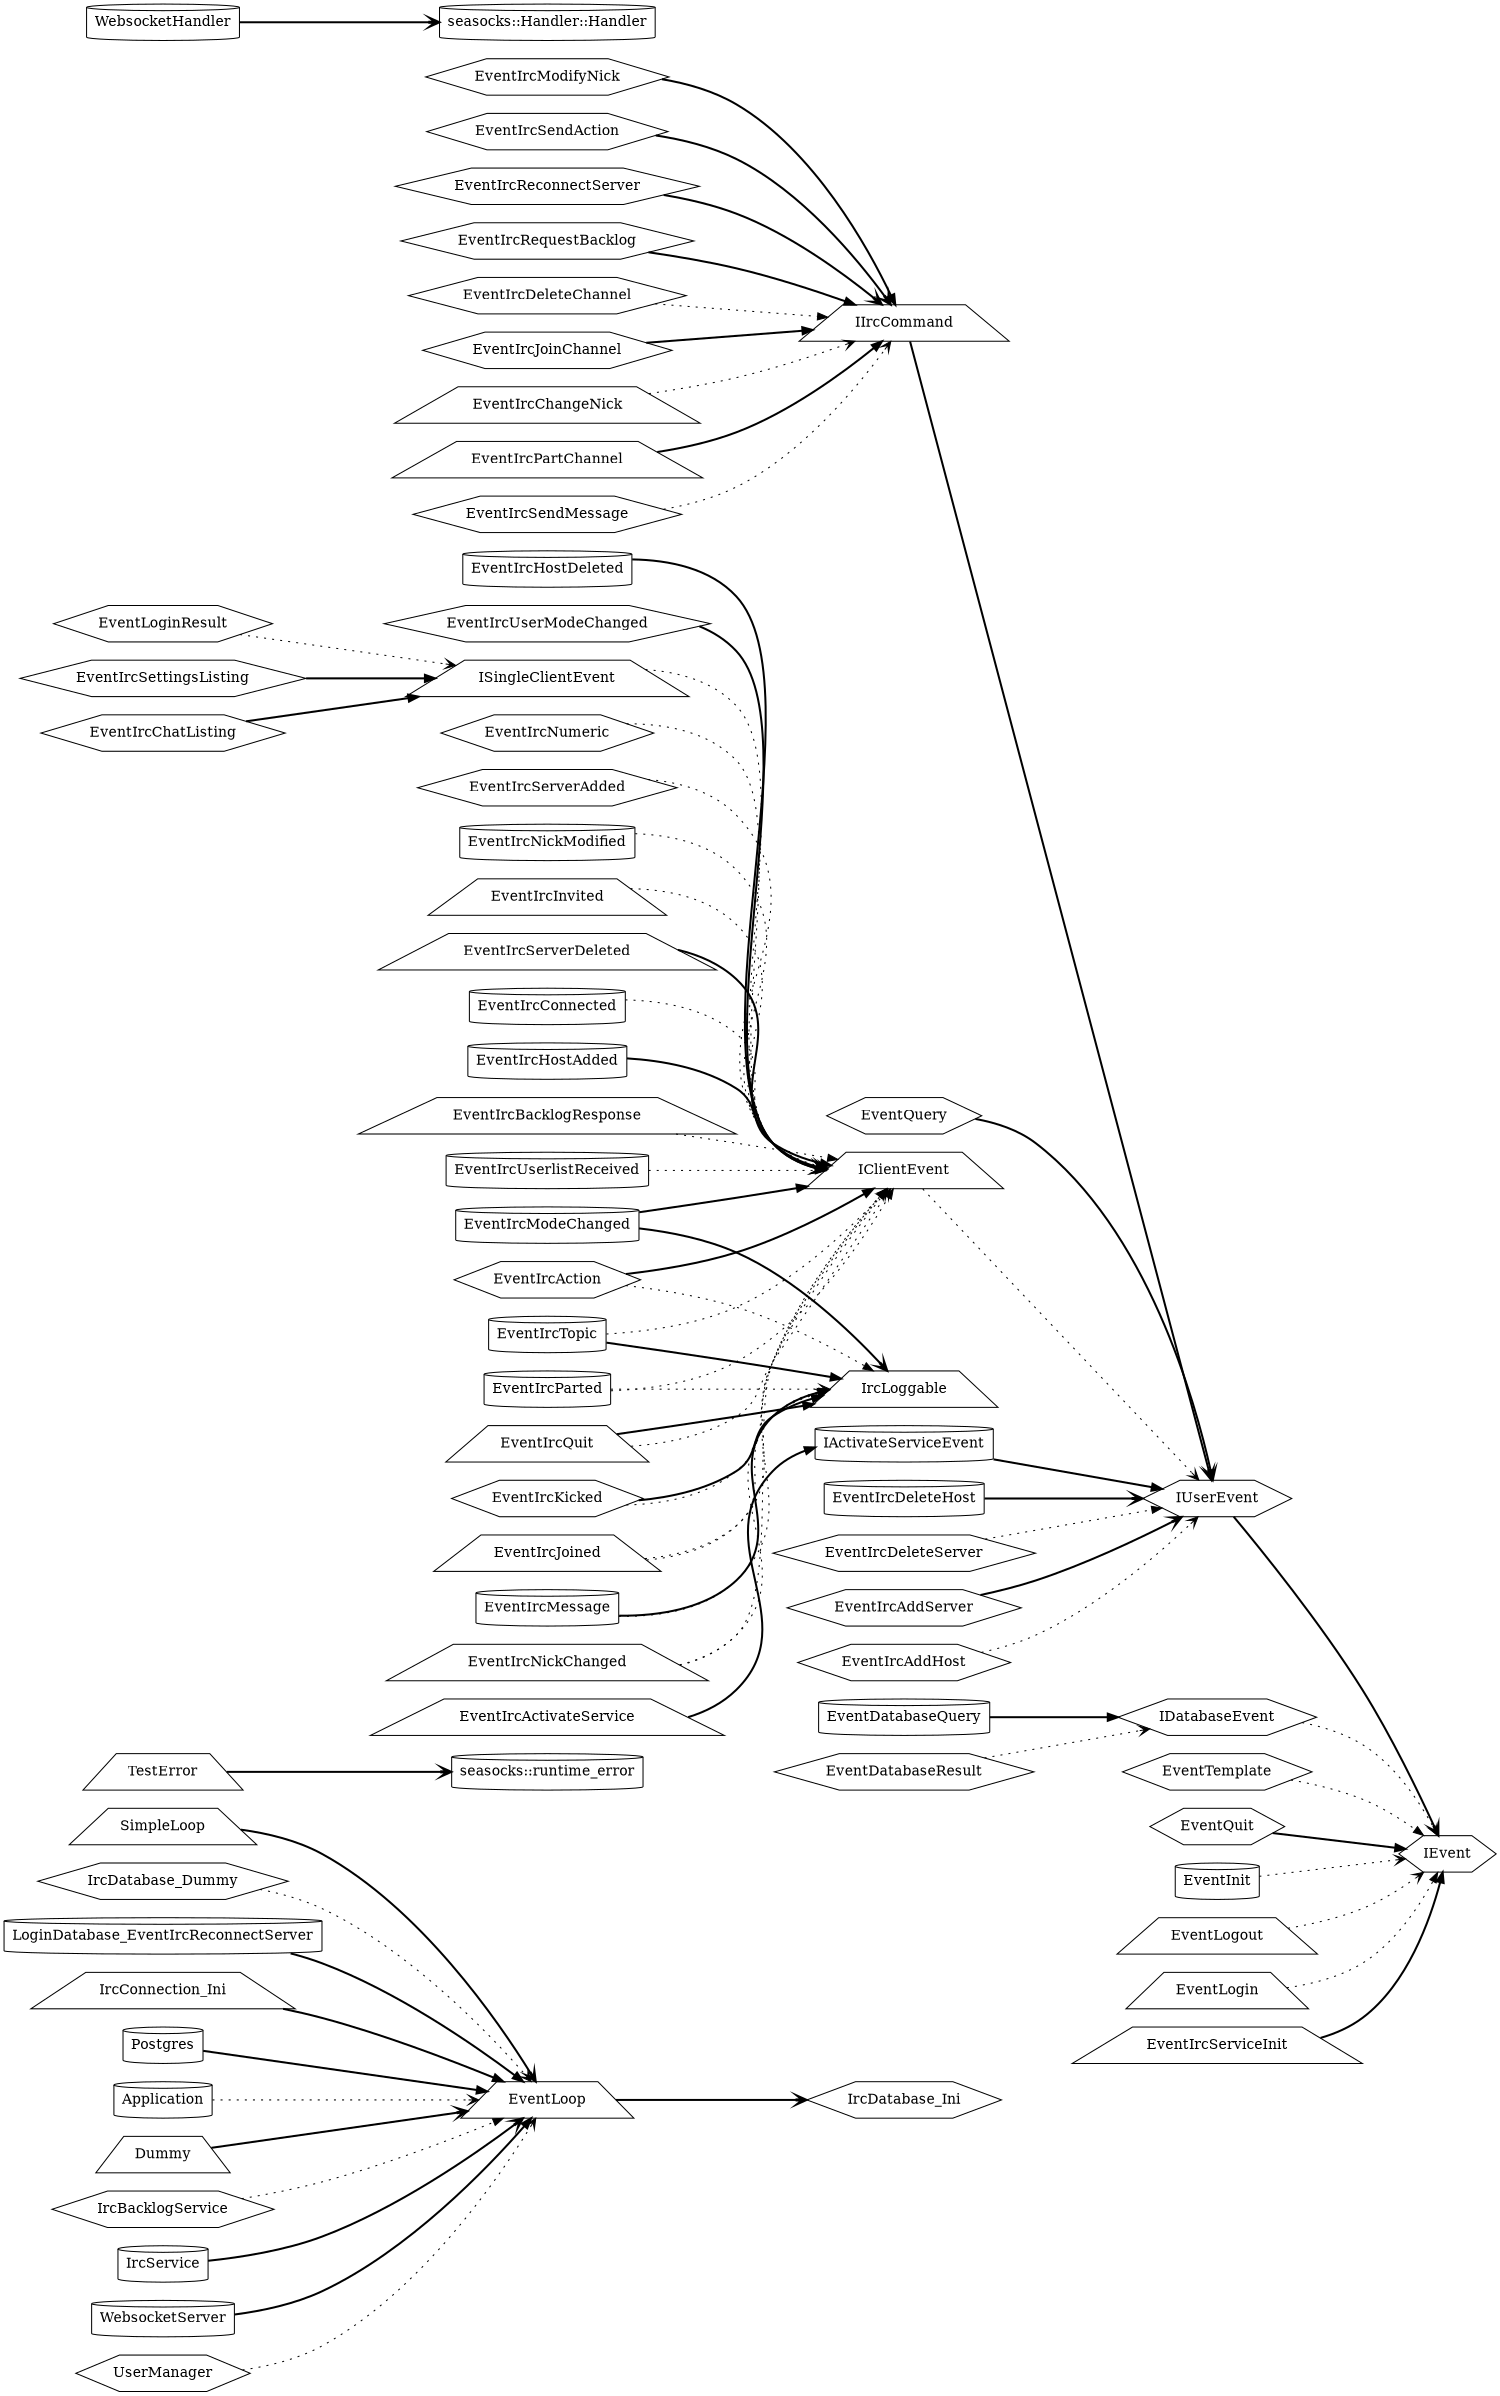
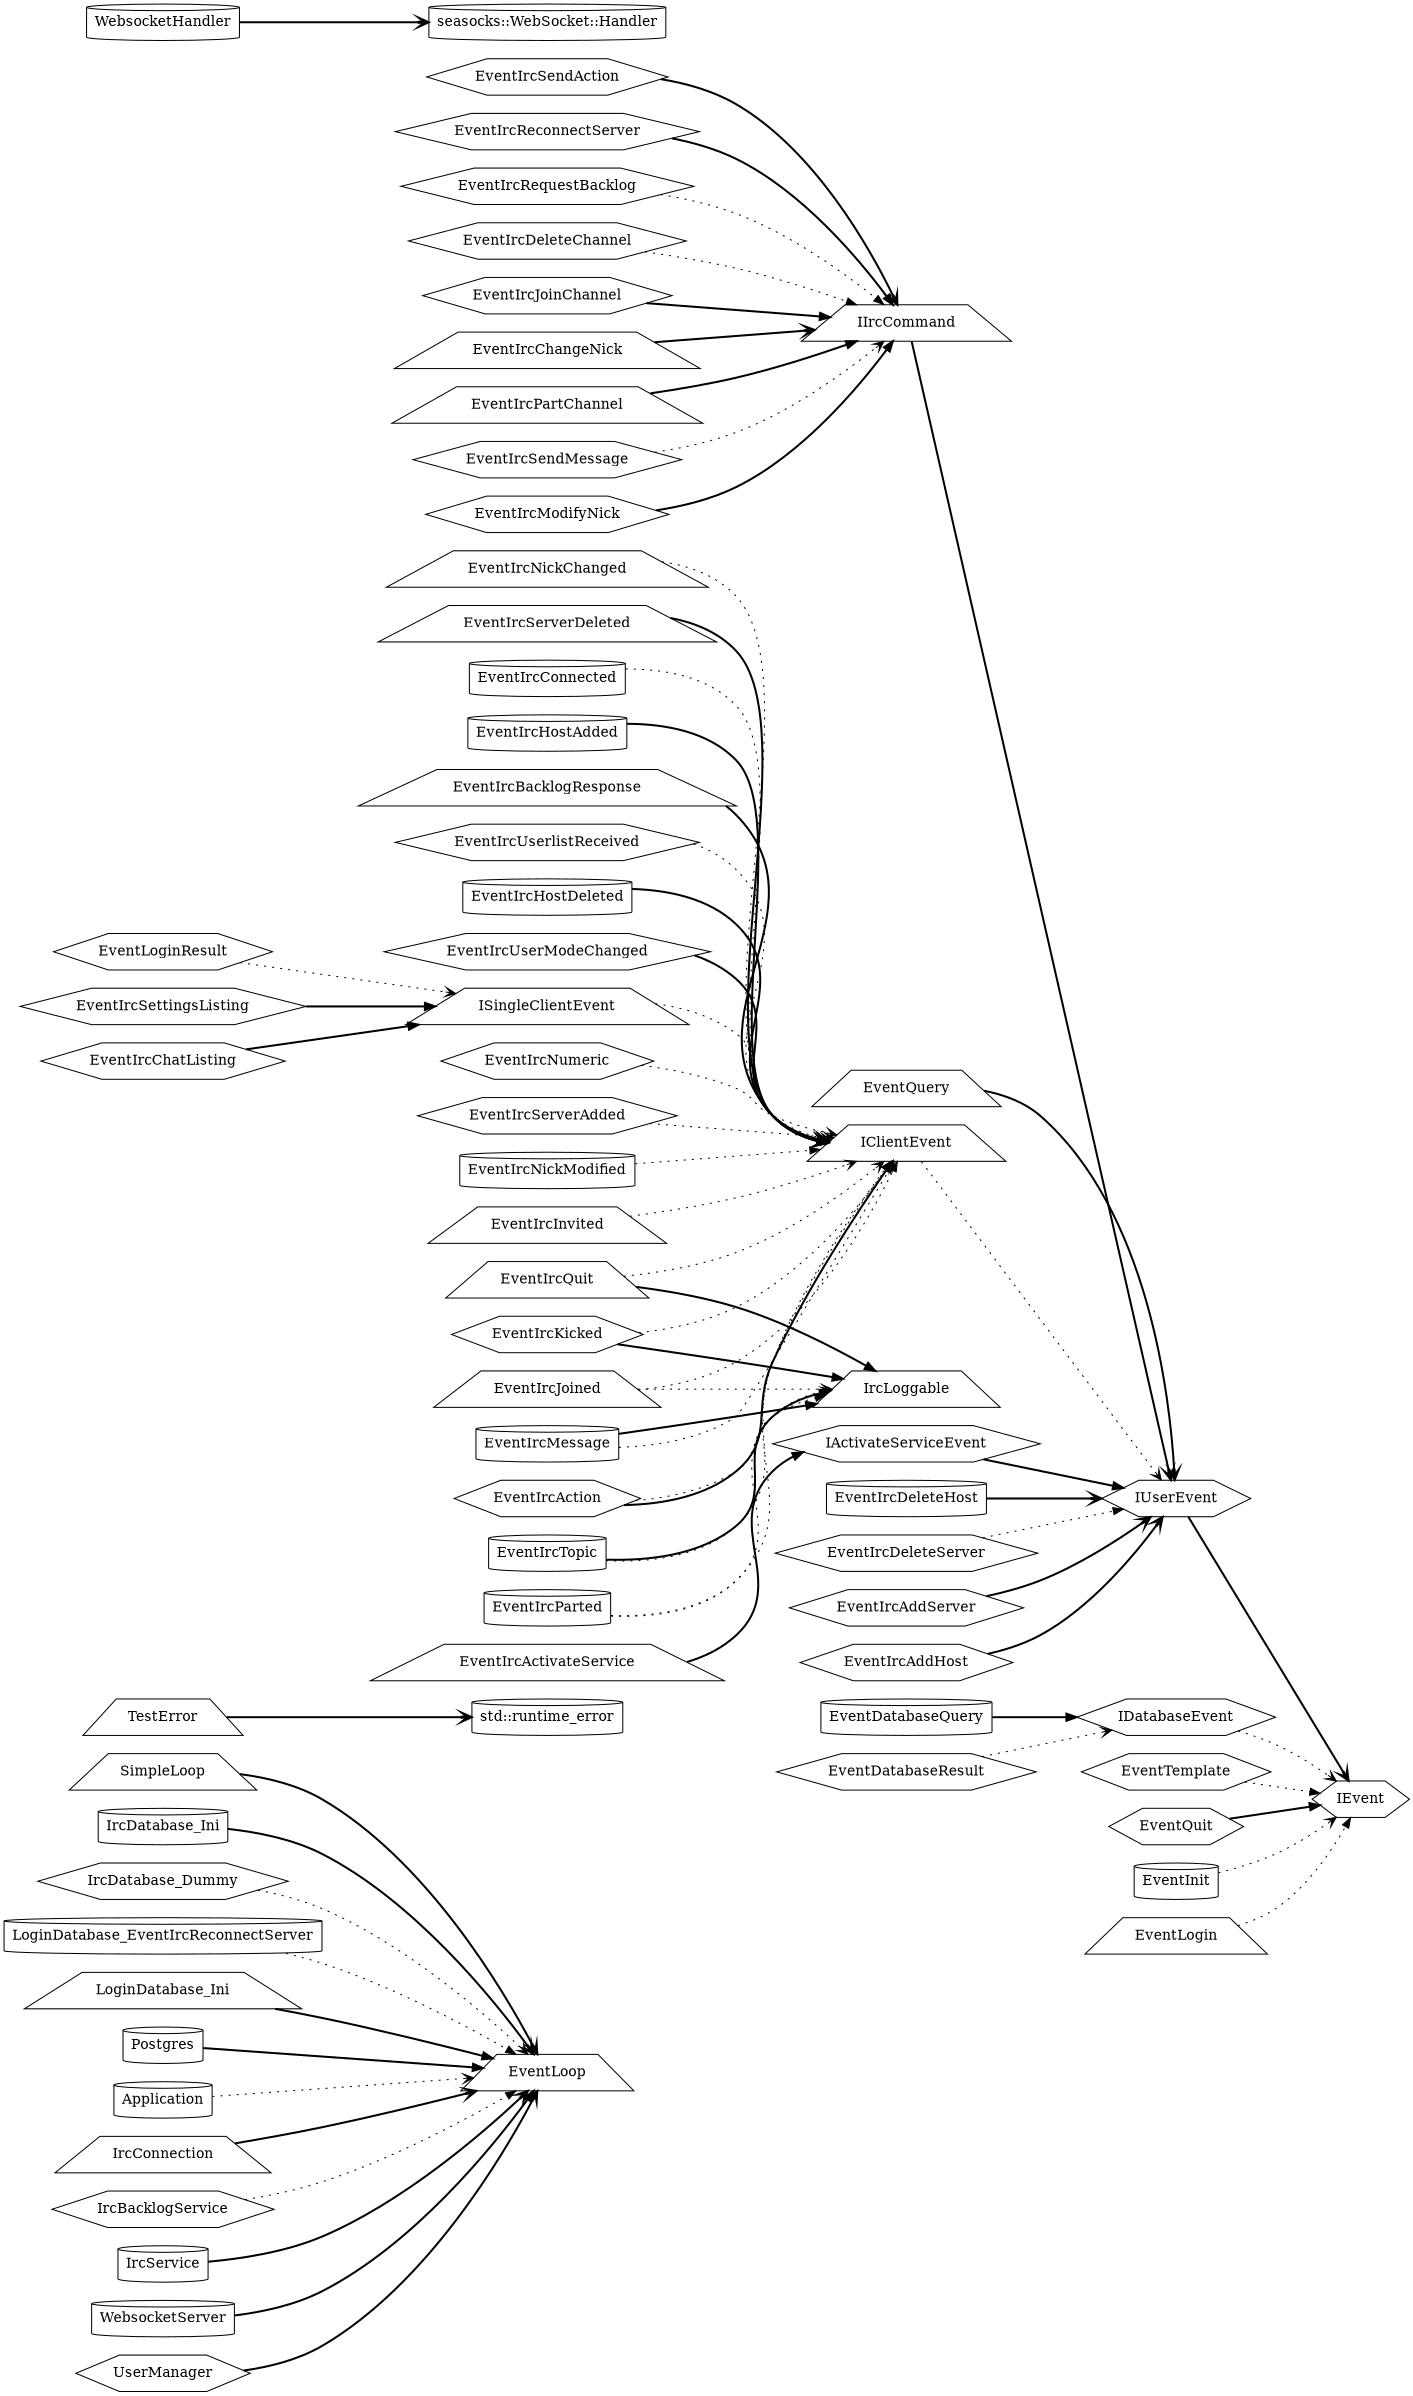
  digraph {
    rankdir=LR
    node [shape=hexagon]
    edge [arrowhead=vee style=bold]
    SimpleLoop [shape=trapezium]
    EventLoop [shape=trapezium]
    TestError [shape=trapezium]
-   "std::runtime_error" [shape=cylinder label="seasocks::runtime_error"]
-   IrcDatabase_Ini
+   "std::runtime_error" [shape=cylinder]
+   IrcDatabase_Ini [shape=cylinder]
    IrcDatabase_Dummy
    n7 [label=LoginDatabase_EventIrcReconnectServer shape=cylinder]
-   LoginDatabase_Ini [shape=trapezium label=IrcConnection_Ini]
+   LoginDatabase_Ini [shape=trapezium]
    Postgres [shape=cylinder]
    Application [shape=cylinder]
-   EventQuery
+   EventQuery [shape=trapezium]
    IUserEvent
    IEvent
    IDatabaseEvent
    EventTemplate
    EventQuit
    IClientEvent [shape=trapezium]
-   IActivateServiceEvent [shape=cylinder]
+   IActivateServiceEvent
    EventDatabaseResult
    ISingleClientEvent [shape=trapezium]
    EventLoginResult
    EventInit [shape=cylinder]
-   EventLogout [shape=trapezium]
    EventLogin [shape=trapezium]
    EventDatabaseQuery [shape=cylinder]
    EventIrcNumeric
    EventIrcQuit [shape=trapezium]
    IrcLoggable [shape=trapezium]
    EventIrcKicked
    IIrcCommand [shape=trapezium]
    EventIrcReconnectServer
    EventIrcRequestBacklog
    EventIrcJoined [shape=trapezium]
    EventIrcServerAdded
    EventIrcDeleteHost [shape=cylinder]
    EventIrcDeleteServer
    EventIrcAddServer
    EventIrcDeleteChannel
    EventIrcNickModified [shape=cylinder]
    EventIrcMessage [shape=cylinder]
    EventIrcJoinChannel
    EventIrcChangeNick [shape=trapezium]
    EventIrcInvited [shape=trapezium]
    EventIrcNickChanged [shape=trapezium]
    EventIrcActivateService [shape=trapezium]
-   EventIrcModeChanged [shape=cylinder]
-   EventIrcServiceInit [shape=trapezium]
    EventIrcSettingsListing
    EventIrcAction
    EventIrcPartChannel [shape=trapezium]
    EventIrcAddHost
    EventIrcServerDeleted [shape=trapezium]
    EventIrcConnected [shape=cylinder]
    EventIrcChatListing
    EventIrcHostAdded [shape=cylinder]
    EventIrcSendMessage
    EventIrcBacklogResponse [shape=trapezium]
    EventIrcTopic [shape=cylinder]
-   EventIrcUserlistReceived [shape=cylinder]
+   EventIrcUserlistReceived
    EventIrcHostDeleted [shape=cylinder]
    EventIrcModifyNick
    EventIrcSendAction
    EventIrcParted [shape=cylinder]
    EventIrcUserModeChanged
-   IrcConnection [shape=trapezium label=Dummy]
+   IrcConnection [shape=trapezium]
    IrcBacklogService
    IrcService [shape=cylinder]
    WebsocketServer [shape=cylinder]
    WebsocketHandler [shape=cylinder]
-   "seasocks::WebSocket::Handler" [shape=cylinder label="seasocks::Handler::Handler"]
+   "seasocks::WebSocket::Handler" [shape=cylinder]
    UserManager
    SimpleLoop -> EventLoop
    TestError -> "std::runtime_error"
-   EventLoop -> IrcDatabase_Ini
+   IrcDatabase_Ini -> EventLoop
    IrcDatabase_Dummy -> EventLoop [style=dotted]
-   n7 -> EventLoop [arrowhead=normal]
+   n7 -> EventLoop [arrowhead=normal style=dotted]
    LoginDatabase_Ini -> EventLoop [arrowhead=normal]
    Postgres -> EventLoop [arrowhead=normal]
    Application -> EventLoop [style=dotted]
    EventQuery -> IUserEvent
    IUserEvent -> IEvent
    IDatabaseEvent -> IEvent [style=dotted]
    EventTemplate -> IEvent [arrowhead=normal style=dotted]
    EventQuit -> IEvent [arrowhead=normal]
    IClientEvent -> IUserEvent [style=dotted]
    IActivateServiceEvent -> IUserEvent [arrowhead=normal]
    EventDatabaseResult -> IDatabaseEvent [style=dotted]
    ISingleClientEvent -> IClientEvent [style=dotted]
    EventLoginResult -> ISingleClientEvent [style=dotted]
    EventInit -> IEvent [style=dotted]
-   EventLogout -> IEvent [style=dotted]
    EventLogin -> IEvent [arrowhead=normal style=dotted]
    EventDatabaseQuery -> IDatabaseEvent [arrowhead=normal]
    EventIrcNumeric -> IClientEvent [style=dotted]
    EventIrcQuit -> IClientEvent [style=dotted]
    EventIrcQuit -> IrcLoggable [arrowhead=normal]
    EventIrcKicked -> IClientEvent [style=dotted]
    EventIrcKicked -> IrcLoggable [arrowhead=normal]
    IIrcCommand -> IUserEvent
-   EventIrcReconnectServer -> IIrcCommand
-   EventIrcRequestBacklog -> IIrcCommand [arrowhead=normal]
+   EventIrcReconnectServer -> IIrcCommand [arrowhead=normal]
+   EventIrcRequestBacklog -> IIrcCommand [arrowhead=normal style=dotted]
    EventIrcJoined -> IClientEvent [arrowhead=normal style=dotted]
    EventIrcJoined -> IrcLoggable [style=dotted]
    EventIrcServerAdded -> IClientEvent [style=dotted]
    EventIrcDeleteHost -> IUserEvent
    EventIrcDeleteServer -> IUserEvent [arrowhead=normal style=dotted]
    EventIrcAddServer -> IUserEvent
    EventIrcDeleteChannel -> IIrcCommand [arrowhead=normal style=dotted]
    EventIrcNickModified -> IClientEvent [arrowhead=normal style=dotted]
    EventIrcMessage -> IClientEvent [arrowhead=normal style=dotted]
    EventIrcMessage -> IrcLoggable [arrowhead=normal]
    EventIrcJoinChannel -> IIrcCommand [arrowhead=normal]
-   EventIrcChangeNick -> IIrcCommand [style=dotted]
+   EventIrcChangeNick -> IIrcCommand
    EventIrcInvited -> IClientEvent [style=dotted]
    EventIrcNickChanged -> IClientEvent [arrowhead=normal style=dotted]
-   EventIrcNickChanged -> IrcLoggable [arrowhead=normal style=dotted]
    EventIrcActivateService -> IActivateServiceEvent [arrowhead=normal]
-   EventIrcModeChanged -> IClientEvent [arrowhead=normal]
-   EventIrcModeChanged -> IrcLoggable
-   EventIrcServiceInit -> IEvent [arrowhead=normal]
    EventIrcSettingsListing -> ISingleClientEvent [arrowhead=normal]
    EventIrcAction -> IClientEvent [arrowhead=normal]
    EventIrcAction -> IrcLoggable [arrowhead=normal style=dotted]
    EventIrcPartChannel -> IIrcCommand [arrowhead=normal]
-   EventIrcAddHost -> IUserEvent [style=dotted]
+   EventIrcAddHost -> IUserEvent
    EventIrcServerDeleted -> IClientEvent
    EventIrcConnected -> IClientEvent [style=dotted]
    EventIrcChatListing -> ISingleClientEvent [arrowhead=normal]
-   EventIrcHostAdded -> IClientEvent [arrowhead=normal]
+   EventIrcHostAdded -> IClientEvent
    EventIrcSendMessage -> IIrcCommand [style=dotted]
-   EventIrcBacklogResponse -> IClientEvent [arrowhead=normal style=dotted]
+   EventIrcBacklogResponse -> IClientEvent [arrowhead=normal]
    EventIrcTopic -> IClientEvent [style=dotted]
    EventIrcTopic -> IrcLoggable [arrowhead=normal]
    EventIrcUserlistReceived -> IClientEvent [arrowhead=normal style=dotted]
    EventIrcHostDeleted -> IClientEvent
    EventIrcModifyNick -> IIrcCommand [arrowhead=normal]
    EventIrcSendAction -> IIrcCommand
    EventIrcParted -> IClientEvent [arrowhead=normal style=dotted]
    EventIrcParted -> IrcLoggable [style=dotted]
    EventIrcUserModeChanged -> IClientEvent
    IrcConnection -> EventLoop
    IrcBacklogService -> EventLoop [arrowhead=normal style=dotted]
    IrcService -> EventLoop
    WebsocketServer -> EventLoop [arrowhead=normal]
    WebsocketHandler -> "seasocks::WebSocket::Handler"
-   UserManager -> EventLoop [style=dotted]
+   UserManager -> EventLoop
  }
